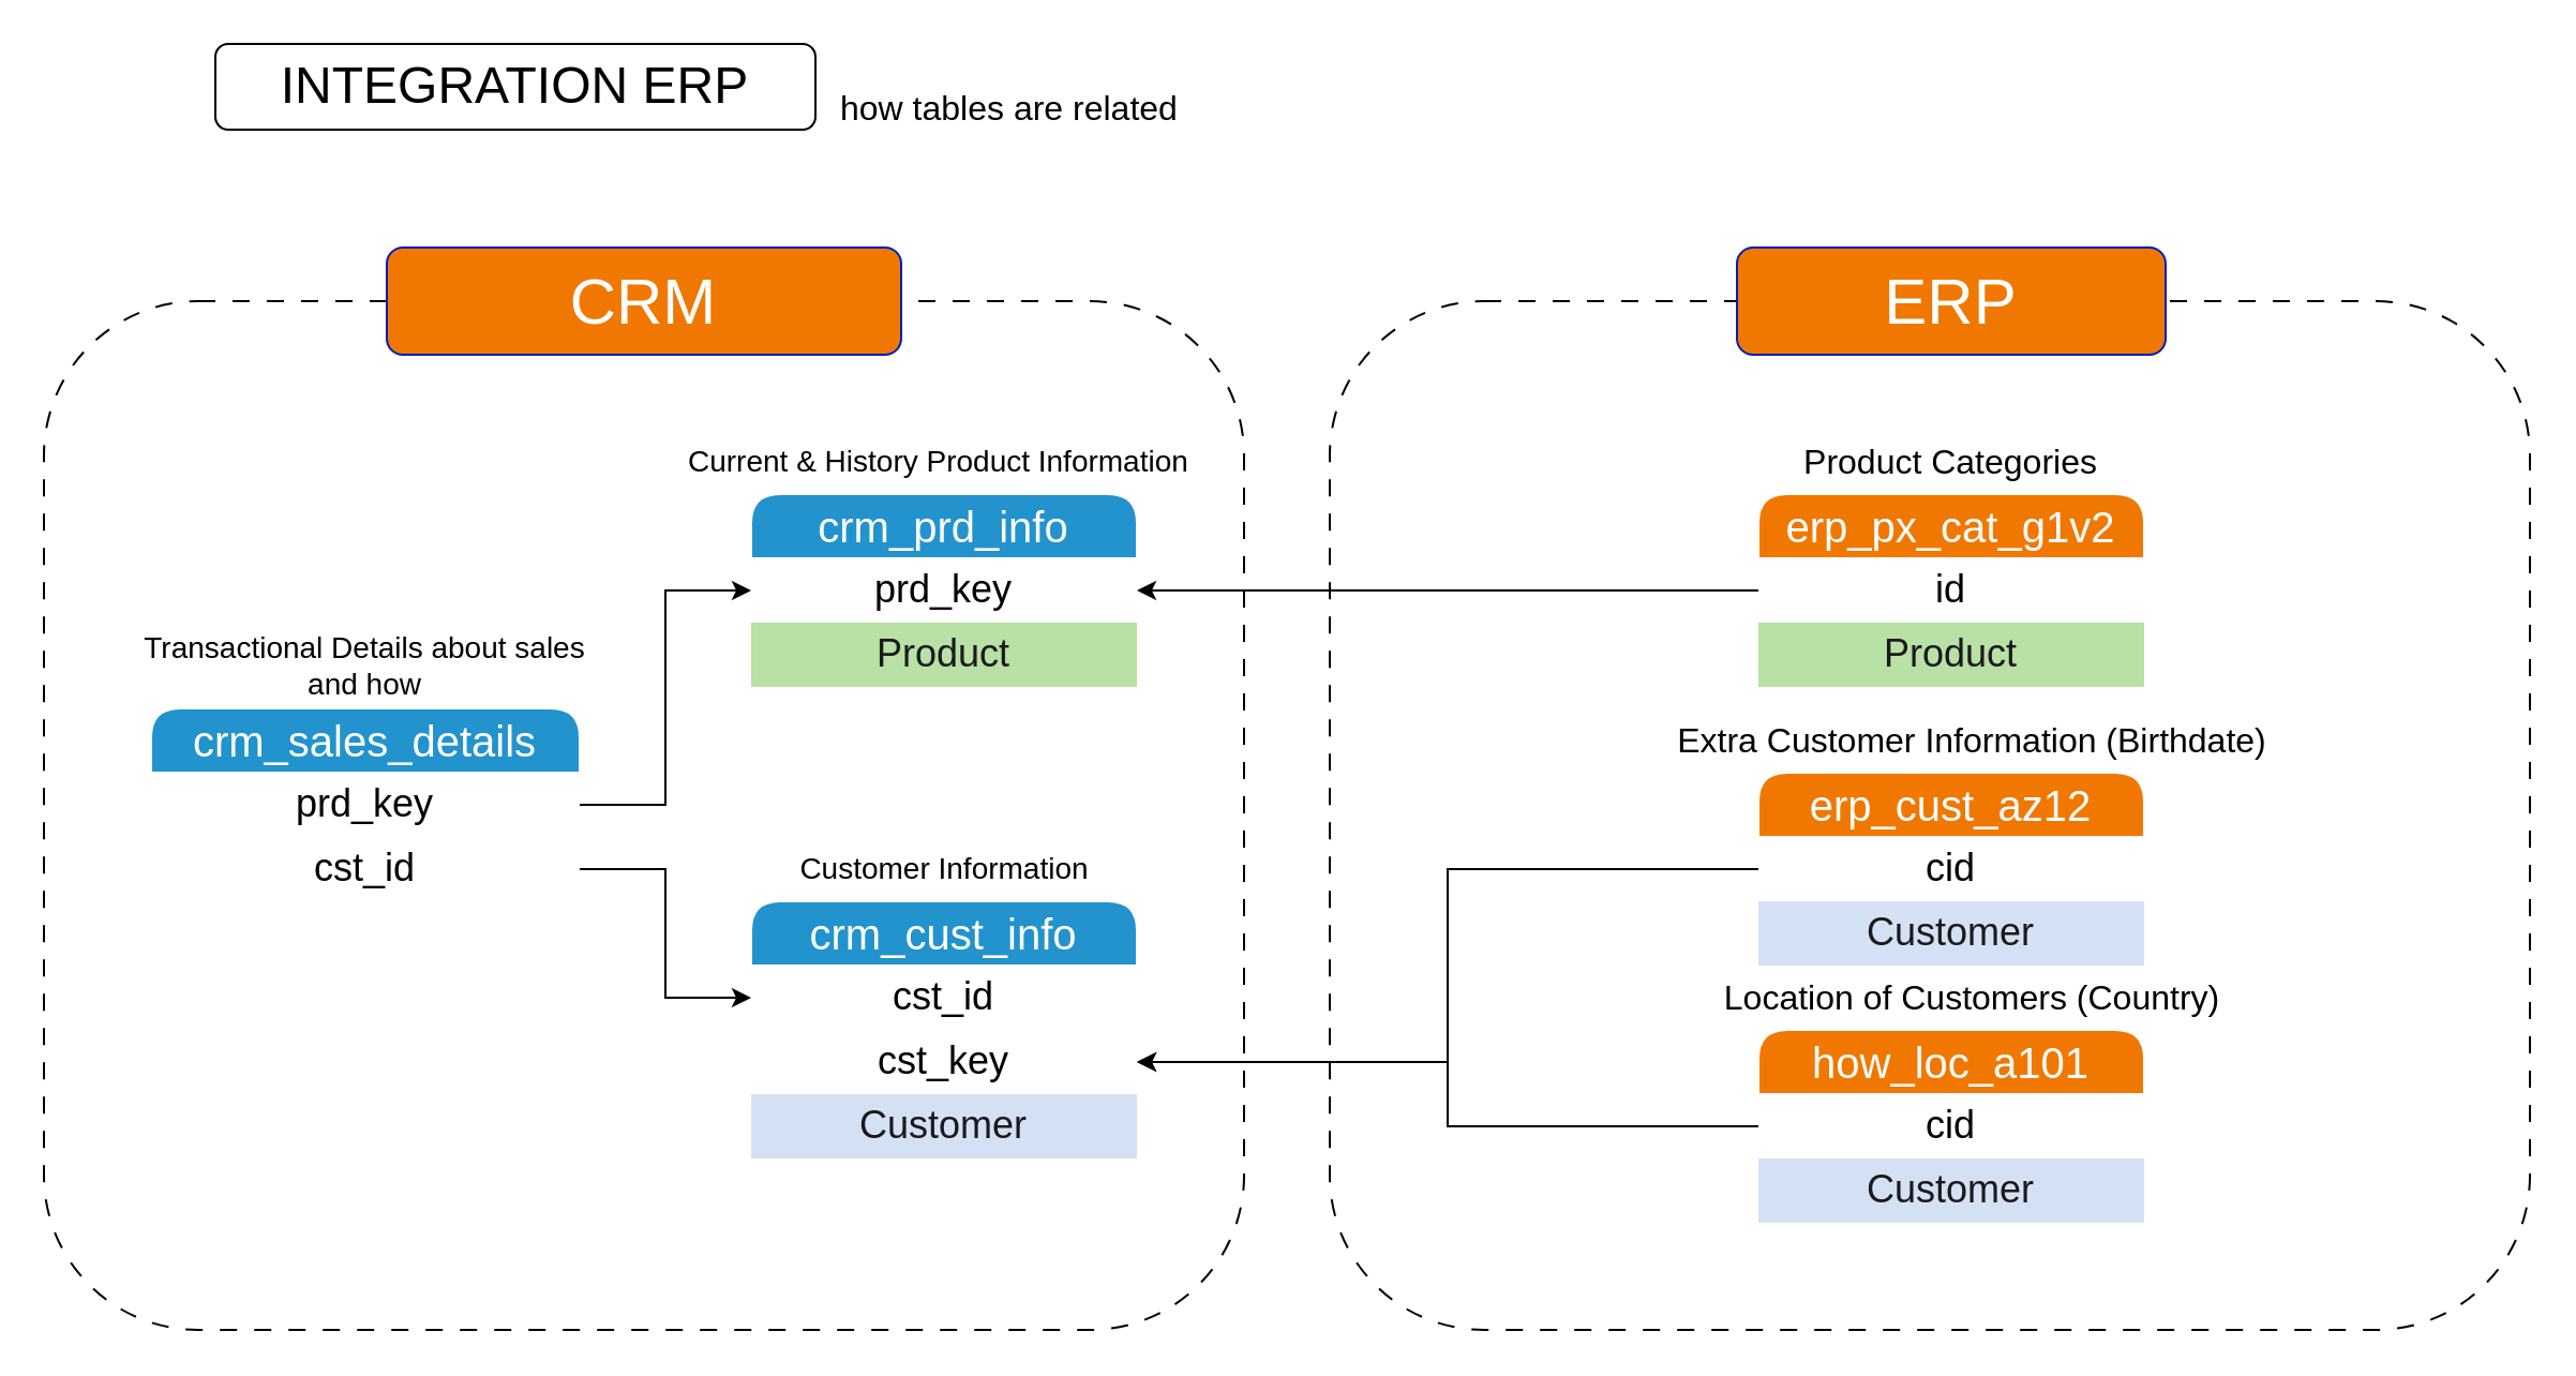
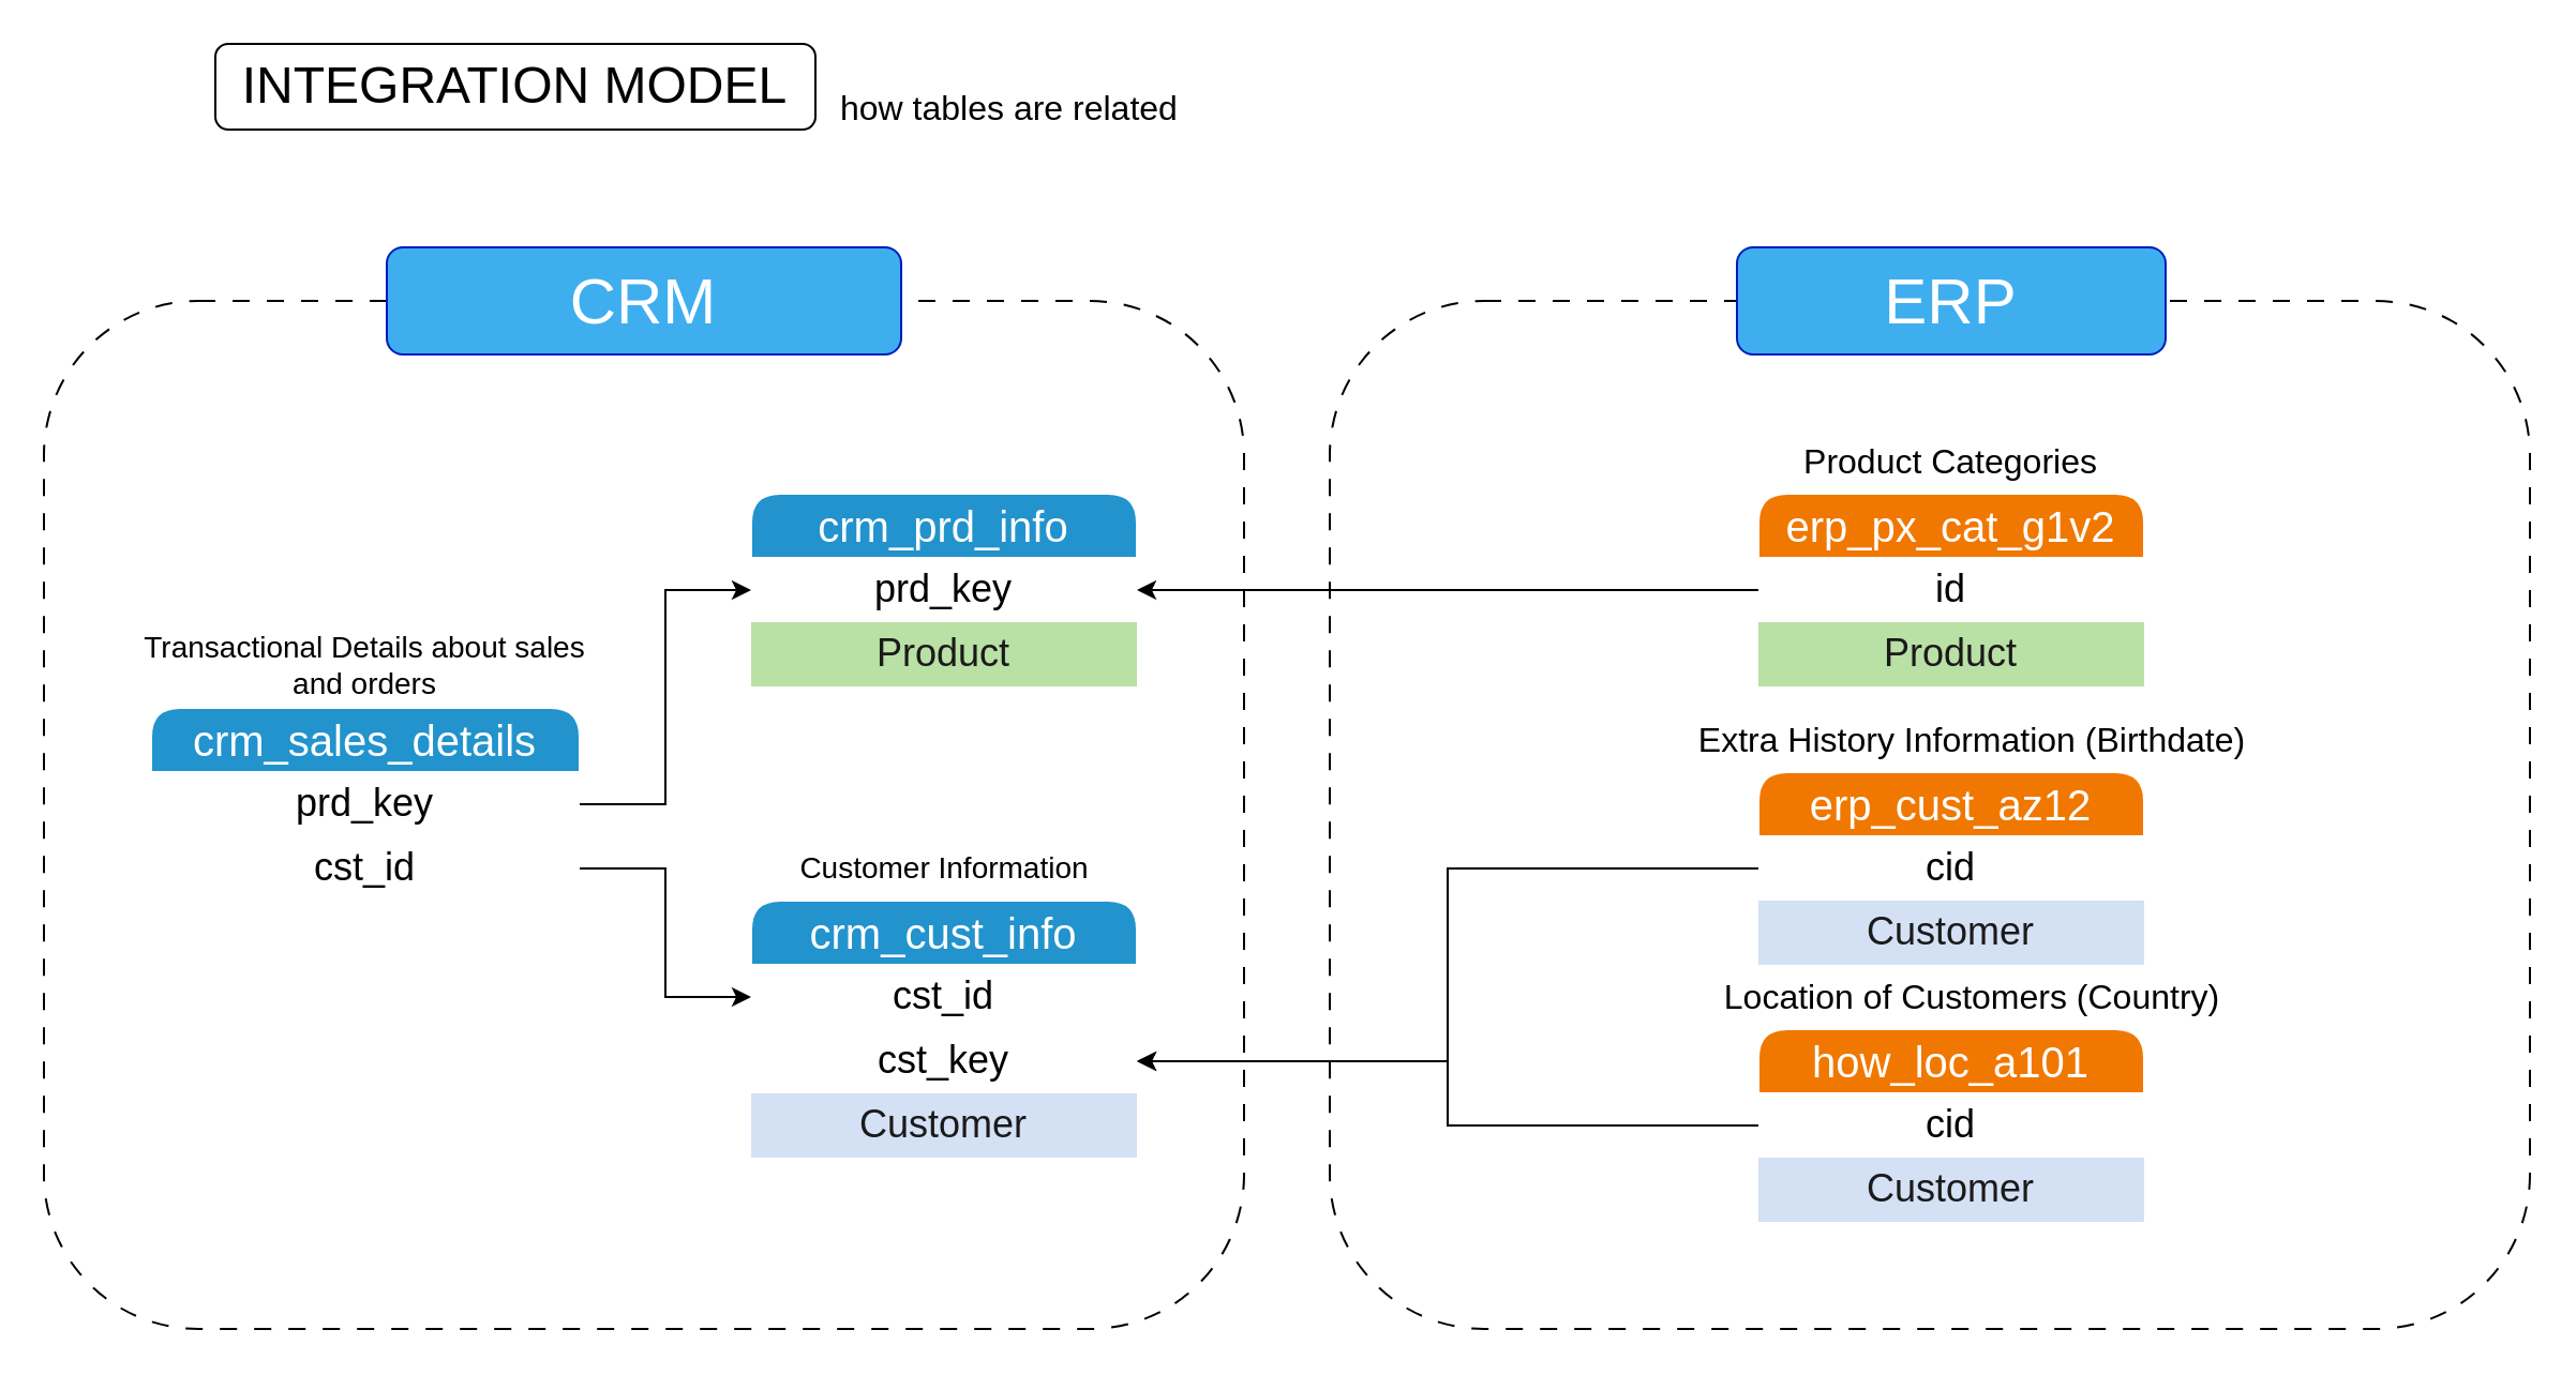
  <mxCell id="0" />
  <mxCell id="1" parent="0" />
- <mxCell id="2" value="INTEGRATION ERP" style="rounded=1;whiteSpace=wrap;html=1;fontSize=24;" parent="1" vertex="1"><mxGeometry x="100" y="20" width="280" height="40" as="geometry" /></mxCell>
+ <mxCell id="2" value="INTEGRATION MODEL" style="rounded=1;whiteSpace=wrap;html=1;fontSize=24;" parent="1" vertex="1"><mxGeometry x="100" y="20" width="280" height="40" as="geometry" /></mxCell>
  <mxCell id="3" value="&lt;font style=&quot;font-size: 16px;&quot;&gt;how tables are related&lt;/font&gt;" style="text;html=1;align=left;verticalAlign=middle;whiteSpace=wrap;rounded=0;" parent="1" vertex="1"><mxGeometry x="390" y="40" width="240" height="20" as="geometry" /></mxCell>
  <mxCell id="4" value="&lt;font style=&quot;font-size: 20px;&quot;&gt;crm_sales_details&lt;/font&gt;" style="swimlane;fontStyle=0;childLayout=stackLayout;horizontal=1;startSize=30;horizontalStack=0;resizeParent=1;resizeParentMax=0;resizeLast=0;collapsible=1;marginBottom=0;whiteSpace=wrap;html=1;rounded=1;swimlaneLine=1;fillColor=#2293CC;fontColor=#ffffff;strokeColor=#FFFFFF;" parent="1" vertex="1"><mxGeometry x="70" y="330" width="200" height="90" as="geometry" /></mxCell>
  <mxCell id="5" value="prd_key" style="text;strokeColor=none;fillColor=none;align=center;verticalAlign=middle;spacingLeft=4;spacingRight=4;overflow=hidden;points=[[0,0.5],[1,0.5]];portConstraint=eastwest;rotatable=0;whiteSpace=wrap;html=1;fontSize=18;" parent="4" vertex="1"><mxGeometry y="30" width="200" height="30" as="geometry" /></mxCell>
  <mxCell id="6" value="cst_id" style="text;strokeColor=none;fillColor=none;align=center;verticalAlign=middle;spacingLeft=4;spacingRight=4;overflow=hidden;points=[[0,0.5],[1,0.5]];portConstraint=eastwest;rotatable=0;whiteSpace=wrap;html=1;fontSize=18;" parent="4" vertex="1"><mxGeometry y="60" width="200" height="30" as="geometry" /></mxCell>
- <mxCell id="7" value="Transactional Details about sales and how" style="text;strokeColor=none;fillColor=none;align=center;verticalAlign=middle;spacingLeft=4;spacingRight=4;overflow=hidden;points=[[0,0.5],[1,0.5]];portConstraint=eastwest;rotatable=0;whiteSpace=wrap;html=1;fontSize=14;" parent="1" vertex="1"><mxGeometry y="290" width="220" height="40" as="geometry" x="60" /></mxCell>
+ <mxCell id="7" value="Transactional Details about sales and orders" style="text;strokeColor=none;fillColor=none;align=center;verticalAlign=middle;spacingLeft=4;spacingRight=4;overflow=hidden;points=[[0,0.5],[1,0.5]];portConstraint=eastwest;rotatable=0;whiteSpace=wrap;html=1;fontSize=14;" parent="1" vertex="1"><mxGeometry y="290" width="220" height="40" as="geometry" x="60" /></mxCell>
  <mxCell id="8" value="&lt;font style=&quot;font-size: 20px;&quot;&gt;crm_cust_info&lt;/font&gt;" style="swimlane;fontStyle=0;childLayout=stackLayout;horizontal=1;startSize=30;horizontalStack=0;resizeParent=1;resizeParentMax=0;resizeLast=0;collapsible=1;marginBottom=0;whiteSpace=wrap;html=1;rounded=1;swimlaneLine=1;fillColor=#2293CC;fontColor=#ffffff;strokeColor=#FFFFFF;" parent="1" vertex="1"><mxGeometry x="350" y="420" width="180" height="90" as="geometry" /></mxCell>
  <mxCell id="9" value="cst_id" style="text;strokeColor=none;fillColor=none;align=center;verticalAlign=middle;spacingLeft=4;spacingRight=4;overflow=hidden;points=[[0,0.5],[1,0.5]];portConstraint=eastwest;rotatable=0;whiteSpace=wrap;html=1;fontSize=18;fontStyle=0" parent="8" vertex="1"><mxGeometry y="30" width="180" height="30" as="geometry" /></mxCell>
  <mxCell id="10" value="cst_key" style="text;strokeColor=none;fillColor=none;align=center;verticalAlign=middle;spacingLeft=4;spacingRight=4;overflow=hidden;points=[[0,0.5],[1,0.5]];portConstraint=eastwest;rotatable=0;whiteSpace=wrap;html=1;fontSize=18;fontStyle=0" parent="8" vertex="1"><mxGeometry y="60" width="180" height="30" as="geometry" /></mxCell>
  <mxCell id="11" value="&lt;font style=&quot;font-size: 20px;&quot;&gt;crm_prd_info&lt;/font&gt;" style="swimlane;fontStyle=0;childLayout=stackLayout;horizontal=1;startSize=30;horizontalStack=0;resizeParent=1;resizeParentMax=0;resizeLast=0;collapsible=1;marginBottom=0;whiteSpace=wrap;html=1;rounded=1;swimlaneLine=1;fillColor=#2293CC;fontColor=#ffffff;strokeColor=#FFFFFF;" parent="1" vertex="1"><mxGeometry x="350" y="230" width="180" height="60" as="geometry" /></mxCell>
  <mxCell id="12" value="prd_key" style="text;strokeColor=none;fillColor=none;align=center;verticalAlign=middle;spacingLeft=4;spacingRight=4;overflow=hidden;points=[[0,0.5],[1,0.5]];portConstraint=eastwest;rotatable=0;whiteSpace=wrap;html=1;fontSize=18;" parent="11" vertex="1"><mxGeometry y="30" width="180" height="30" as="geometry" /></mxCell>
- <mxCell id="13" value="Current &amp;amp; History Product Information" style="text;strokeColor=none;fillColor=none;align=left;verticalAlign=middle;spacingLeft=4;spacingRight=4;overflow=hidden;points=[[0,0.5],[1,0.5]];portConstraint=eastwest;rotatable=0;whiteSpace=wrap;html=1;fontSize=14;" parent="1" vertex="1"><mxGeometry x="315" y="200" width="250" height="30" as="geometry" /></mxCell>
  <mxCell id="14" value="Customer Information" style="text;strokeColor=none;fillColor=none;align=center;verticalAlign=middle;spacingLeft=4;spacingRight=4;overflow=hidden;points=[[0,0.5],[1,0.5]];portConstraint=eastwest;rotatable=0;whiteSpace=wrap;html=1;fontSize=14;fontStyle=0" parent="1" vertex="1"><mxGeometry x="367.5" y="390" width="145" height="30" as="geometry" /></mxCell>
  <mxCell id="15" style="edgeStyle=orthogonalEdgeStyle;rounded=0;orthogonalLoop=1;jettySize=auto;html=1;entryX=0;entryY=0.5;entryDx=0;entryDy=0;" parent="1" source="6" target="9" edge="1"><mxGeometry relative="1" as="geometry" /></mxCell>
  <mxCell id="16" style="edgeStyle=orthogonalEdgeStyle;rounded=0;orthogonalLoop=1;jettySize=auto;html=1;exitX=1;exitY=0.5;exitDx=0;exitDy=0;entryX=0;entryY=0.5;entryDx=0;entryDy=0;" parent="1" source="5" target="12" edge="1"><mxGeometry relative="1" as="geometry" /></mxCell>
  <mxCell id="17" value="&lt;font style=&quot;font-size: 20px;&quot;&gt;erp_cust_az12&lt;/font&gt;" style="swimlane;fontStyle=0;childLayout=stackLayout;horizontal=1;startSize=30;horizontalStack=0;resizeParent=1;resizeParentMax=0;resizeLast=0;collapsible=1;marginBottom=0;whiteSpace=wrap;html=1;rounded=1;swimlaneLine=1;fillColor=#F07800;fontColor=#ffffff;strokeColor=#FFFFFF;" parent="1" vertex="1"><mxGeometry x="820" y="360" width="180" height="60" as="geometry" /></mxCell>
  <mxCell id="18" value="cid" style="text;strokeColor=none;fillColor=none;align=center;verticalAlign=middle;spacingLeft=4;spacingRight=4;overflow=hidden;points=[[0,0.5],[1,0.5]];portConstraint=eastwest;rotatable=0;whiteSpace=wrap;html=1;fontSize=18;" parent="17" vertex="1"><mxGeometry y="30" width="180" height="30" as="geometry" /></mxCell>
  <mxCell id="19" value="&lt;font style=&quot;font-size: 20px;&quot;&gt;how_loc_a101&lt;/font&gt;" style="swimlane;fontStyle=0;childLayout=stackLayout;horizontal=1;startSize=30;horizontalStack=0;resizeParent=1;resizeParentMax=0;resizeLast=0;collapsible=1;marginBottom=0;whiteSpace=wrap;html=1;rounded=1;swimlaneLine=1;fillColor=#F07800;fontColor=#ffffff;strokeColor=#FFFFFF;" parent="1" vertex="1"><mxGeometry x="820" y="480" width="180" height="60" as="geometry" /></mxCell>
  <mxCell id="20" value="cid" style="text;strokeColor=none;fillColor=none;align=center;verticalAlign=middle;spacingLeft=4;spacingRight=4;overflow=hidden;points=[[0,0.5],[1,0.5]];portConstraint=eastwest;rotatable=0;whiteSpace=wrap;html=1;fontSize=18;" parent="19" vertex="1"><mxGeometry y="30" width="180" height="30" as="geometry" /></mxCell>
  <mxCell id="21" value="&lt;font style=&quot;font-size: 20px;&quot;&gt;erp_px_cat_g1v2&lt;/font&gt;" style="swimlane;fontStyle=0;childLayout=stackLayout;horizontal=1;startSize=30;horizontalStack=0;resizeParent=1;resizeParentMax=0;resizeLast=0;collapsible=1;marginBottom=0;whiteSpace=wrap;html=1;rounded=1;swimlaneLine=1;fillColor=#F07800;fontColor=#ffffff;strokeColor=#FFFFFF;" parent="1" vertex="1"><mxGeometry x="820" y="230" width="180" height="60" as="geometry" /></mxCell>
  <mxCell id="22" value="id" style="text;strokeColor=none;fillColor=none;align=center;verticalAlign=middle;spacingLeft=4;spacingRight=4;overflow=hidden;points=[[0,0.5],[1,0.5]];portConstraint=eastwest;rotatable=0;whiteSpace=wrap;html=1;fontSize=18;" parent="21" vertex="1"><mxGeometry y="30" width="180" height="30" as="geometry" /></mxCell>
  <mxCell id="23" style="edgeStyle=orthogonalEdgeStyle;rounded=0;orthogonalLoop=1;jettySize=auto;html=1;" parent="1" source="22" target="12" edge="1"><mxGeometry relative="1" as="geometry" /></mxCell>
  <mxCell id="24" style="edgeStyle=orthogonalEdgeStyle;rounded=0;orthogonalLoop=1;jettySize=auto;html=1;entryX=1;entryY=0.5;entryDx=0;entryDy=0;" parent="1" source="18" target="10" edge="1"><mxGeometry relative="1" as="geometry" /></mxCell>
  <mxCell id="25" style="edgeStyle=orthogonalEdgeStyle;rounded=0;orthogonalLoop=1;jettySize=auto;html=1;" parent="1" source="20" target="10" edge="1"><mxGeometry relative="1" as="geometry" /></mxCell>
  <mxCell id="26" value="" style="rounded=1;whiteSpace=wrap;html=1;fillColor=none;dashed=1;dashPattern=8 8;" parent="1" vertex="1"><mxGeometry x="620" y="140" width="560" height="480" as="geometry" /></mxCell>
  <mxCell id="27" value="" style="rounded=1;whiteSpace=wrap;html=1;fillColor=none;dashed=1;dashPattern=8 8;" parent="1" vertex="1"><mxGeometry x="20" y="140" width="560" height="480" as="geometry" /></mxCell>
- <mxCell id="28" value="&lt;font style=&quot;font-size: 30px;&quot;&gt;CRM&lt;/font&gt;" style="rounded=1;whiteSpace=wrap;html=1;fillColor=#f07800;fontColor=#ffffff;strokeColor=#001DBC;" parent="1" vertex="1"><mxGeometry x="180" y="115" width="240" height="50" as="geometry" /></mxCell>
- <mxCell id="29" value="&lt;font style=&quot;font-size: 30px;&quot;&gt;ERP&lt;/font&gt;" style="rounded=1;whiteSpace=wrap;html=1;fillColor=#F07800;fontColor=#ffffff;strokeColor=#001DBC;" parent="1" vertex="1"><mxGeometry x="810" y="115" width="200" height="50" as="geometry" /></mxCell>
+ <mxCell id="28" value="&lt;font style=&quot;font-size: 30px;&quot;&gt;CRM&lt;/font&gt;" style="rounded=1;whiteSpace=wrap;html=1;fillColor=#3EAEEF;fontColor=#ffffff;strokeColor=#001DBC;" parent="1" vertex="1"><mxGeometry x="180" y="115" width="240" height="50" as="geometry" /></mxCell>
+ <mxCell id="29" value="&lt;font style=&quot;font-size: 30px;&quot;&gt;ERP&lt;/font&gt;" style="rounded=1;whiteSpace=wrap;html=1;fillColor=#3eaeef;fontColor=#ffffff;strokeColor=#001DBC;" parent="1" vertex="1"><mxGeometry x="810" y="115" width="200" height="50" as="geometry" /></mxCell>
  <mxCell id="30" value="Product Categories" style="text;html=1;align=center;verticalAlign=middle;whiteSpace=wrap;rounded=0;fontSize=16;fontStyle=0" vertex="1" parent="1"><mxGeometry x="820" y="200" width="180" height="30" as="geometry" /></mxCell>
- <mxCell id="31" value="Extra Customer Information (Birthdate)" style="text;html=1;align=center;verticalAlign=middle;whiteSpace=wrap;rounded=0;fontSize=16;fontStyle=0" vertex="1" parent="1"><mxGeometry x="770" y="330" width="300" height="30" as="geometry" /></mxCell>
+ <mxCell id="31" value="Extra History Information (Birthdate)" style="text;html=1;align=center;verticalAlign=middle;whiteSpace=wrap;rounded=0;fontSize=16;fontStyle=0" vertex="1" parent="1"><mxGeometry x="770" y="330" width="300" height="30" as="geometry" /></mxCell>
  <mxCell id="32" value="Location of Customers (Country)" style="text;html=1;align=center;verticalAlign=middle;whiteSpace=wrap;rounded=0;fontSize=16;fontStyle=0" vertex="1" parent="1"><mxGeometry x="800" y="450" width="240" height="30" as="geometry" /></mxCell>
  <mxCell id="33" value="Product" style="text;html=1;align=center;verticalAlign=middle;whiteSpace=wrap;rounded=0;fontSize=18;fillColor=#B9E0A5;fontColor=#1A1A1A;" vertex="1" parent="1"><mxGeometry x="350" y="290" width="180" height="30" as="geometry" /></mxCell>
  <mxCell id="34" value="Product" style="text;html=1;align=center;verticalAlign=middle;whiteSpace=wrap;rounded=0;fontSize=18;fillColor=#B9E0A5;fontColor=#1A1A1A;" vertex="1" parent="1"><mxGeometry x="820" y="290" width="180" height="30" as="geometry" /></mxCell>
  <mxCell id="35" value="Customer" style="text;html=1;align=center;verticalAlign=middle;whiteSpace=wrap;rounded=0;fontSize=18;fillColor=#D4E1F5;fontColor=#1A1A1A;" vertex="1" parent="1"><mxGeometry x="820" y="420" width="180" height="30" as="geometry" /></mxCell>
  <mxCell id="36" value="Customer" style="text;html=1;align=center;verticalAlign=middle;whiteSpace=wrap;rounded=0;fontSize=18;fillColor=#D4E1F5;fontColor=#1A1A1A;" vertex="1" parent="1"><mxGeometry x="820" y="540" width="180" height="30" as="geometry" /></mxCell>
  <mxCell id="37" value="Customer" style="text;html=1;align=center;verticalAlign=middle;whiteSpace=wrap;rounded=0;fontSize=18;fillColor=#D4E1F5;fontColor=#1A1A1A;" vertex="1" parent="1"><mxGeometry x="350" y="510" width="180" height="30" as="geometry" /></mxCell>
